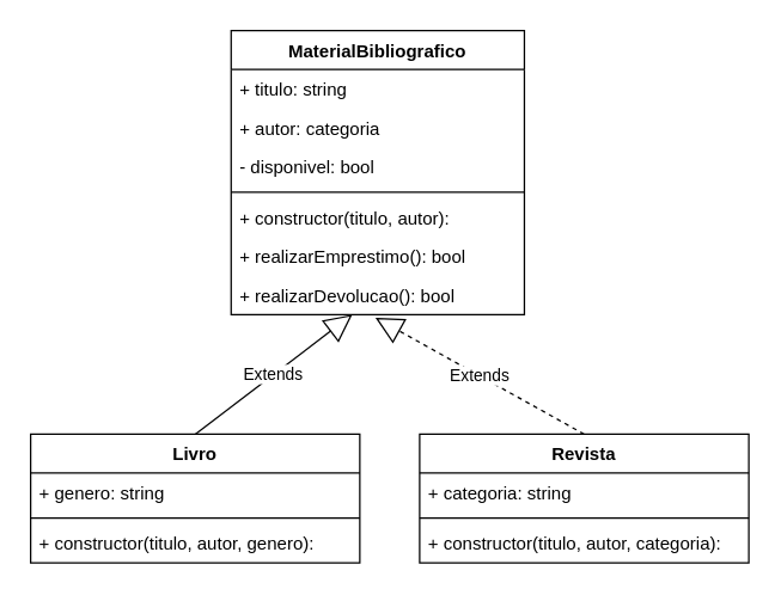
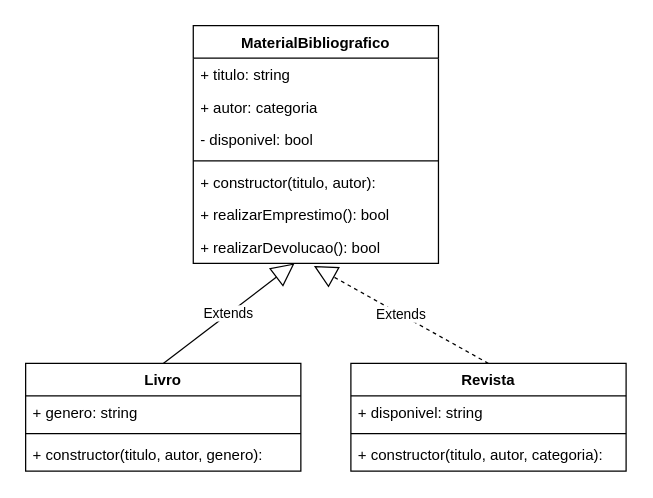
  <mxCell id="0" />
  <mxCell id="1" parent="0" />
  <mxCell id="2" value="MaterialBibliografico" style="swimlane;fontStyle=1;align=center;verticalAlign=top;childLayout=stackLayout;horizontal=1;startSize=26;horizontalStack=0;resizeParent=1;resizeParentMax=0;resizeLast=0;collapsible=1;marginBottom=0;whiteSpace=wrap;html=1;" vertex="1" parent="1"><mxGeometry x="154" y="20" width="196" height="190" as="geometry" /></mxCell>
  <mxCell id="3" value="+ titulo: string" style="text;strokeColor=none;fillColor=none;align=left;verticalAlign=top;spacingLeft=4;spacingRight=4;overflow=hidden;rotatable=0;points=[[0,0.5],[1,0.5]];portConstraint=eastwest;whiteSpace=wrap;html=1;" vertex="1" parent="2"><mxGeometry y="26" width="196" height="26" as="geometry" /></mxCell>
  <mxCell id="4" value="+ autor: categoria" style="text;strokeColor=none;fillColor=none;align=left;verticalAlign=top;spacingLeft=4;spacingRight=4;overflow=hidden;rotatable=0;points=[[0,0.5],[1,0.5]];portConstraint=eastwest;whiteSpace=wrap;html=1;" vertex="1" parent="2"><mxGeometry y="52" width="196" height="26" as="geometry" /></mxCell>
  <mxCell id="5" value="- disponivel: bool" style="text;strokeColor=none;fillColor=none;align=left;verticalAlign=top;spacingLeft=4;spacingRight=4;overflow=hidden;rotatable=0;points=[[0,0.5],[1,0.5]];portConstraint=eastwest;whiteSpace=wrap;html=1;" vertex="1" parent="2"><mxGeometry y="78" width="196" height="26" as="geometry" /></mxCell>
  <mxCell id="6" value="" style="line;strokeWidth=1;fillColor=none;align=left;verticalAlign=middle;spacingTop=-1;spacingLeft=3;spacingRight=3;rotatable=0;labelPosition=right;points=[];portConstraint=eastwest;strokeColor=inherit;" vertex="1" parent="2"><mxGeometry y="104" width="196" height="8" as="geometry" /></mxCell>
  <mxCell id="7" value="+ constructor(titulo, autor):&amp;nbsp;" style="text;strokeColor=none;fillColor=none;align=left;verticalAlign=top;spacingLeft=4;spacingRight=4;overflow=hidden;rotatable=0;points=[[0,0.5],[1,0.5]];portConstraint=eastwest;whiteSpace=wrap;html=1;" vertex="1" parent="2"><mxGeometry y="112" width="196" height="26" as="geometry" /></mxCell>
  <mxCell id="8" value="+ realizarEmprestimo(): bool&amp;nbsp;" style="text;strokeColor=none;fillColor=none;align=left;verticalAlign=top;spacingLeft=4;spacingRight=4;overflow=hidden;rotatable=0;points=[[0,0.5],[1,0.5]];portConstraint=eastwest;whiteSpace=wrap;html=1;" vertex="1" parent="2"><mxGeometry y="138" width="196" height="26" as="geometry" /></mxCell>
  <mxCell id="9" value="+ realizarDevolucao(): bool&amp;nbsp;" style="text;strokeColor=none;fillColor=none;align=left;verticalAlign=top;spacingLeft=4;spacingRight=4;overflow=hidden;rotatable=0;points=[[0,0.5],[1,0.5]];portConstraint=eastwest;whiteSpace=wrap;html=1;" vertex="1" parent="2"><mxGeometry y="164" width="196" height="26" as="geometry" /></mxCell>
  <mxCell id="10" value="Livro" style="swimlane;fontStyle=1;align=center;verticalAlign=top;childLayout=stackLayout;horizontal=1;startSize=26;horizontalStack=0;resizeParent=1;resizeParentMax=0;resizeLast=0;collapsible=1;marginBottom=0;whiteSpace=wrap;html=1;" vertex="1" parent="1"><mxGeometry x="20" y="290" width="220" height="86" as="geometry" /></mxCell>
  <mxCell id="11" value="+ genero: string&lt;br&gt;" style="text;strokeColor=none;fillColor=none;align=left;verticalAlign=top;spacingLeft=4;spacingRight=4;overflow=hidden;rotatable=0;points=[[0,0.5],[1,0.5]];portConstraint=eastwest;whiteSpace=wrap;html=1;" vertex="1" parent="10"><mxGeometry y="26" width="220" height="26" as="geometry" /></mxCell>
  <mxCell id="12" value="" style="line;strokeWidth=1;fillColor=none;align=left;verticalAlign=middle;spacingTop=-1;spacingLeft=3;spacingRight=3;rotatable=0;labelPosition=right;points=[];portConstraint=eastwest;strokeColor=inherit;" vertex="1" parent="10"><mxGeometry y="52" width="220" height="8" as="geometry" /></mxCell>
  <mxCell id="13" value="+ constructor(titulo, autor, genero):&amp;nbsp;" style="text;strokeColor=none;fillColor=none;align=left;verticalAlign=top;spacingLeft=4;spacingRight=4;overflow=hidden;rotatable=0;points=[[0,0.5],[1,0.5]];portConstraint=eastwest;whiteSpace=wrap;html=1;" vertex="1" parent="10"><mxGeometry y="60" width="220" height="26" as="geometry" /></mxCell>
  <mxCell id="14" value="Extends" style="endArrow=block;endSize=16;endFill=0;html=1;rounded=0;exitX=0.5;exitY=0;exitDx=0;exitDy=0;" edge="1" parent="1" source="10" target="9"><mxGeometry width="160" relative="1" as="geometry"><mxPoint x="180" y="230" as="sourcePoint" /><mxPoint x="340" y="230" as="targetPoint" /></mxGeometry></mxCell>
  <mxCell id="15" value="Revista" style="swimlane;fontStyle=1;align=center;verticalAlign=top;childLayout=stackLayout;horizontal=1;startSize=26;horizontalStack=0;resizeParent=1;resizeParentMax=0;resizeLast=0;collapsible=1;marginBottom=0;whiteSpace=wrap;html=1;" vertex="1" parent="1"><mxGeometry x="280" y="290" width="220" height="86" as="geometry" /></mxCell>
- <mxCell id="16" value="+ categoria: string" style="text;strokeColor=none;fillColor=none;align=left;verticalAlign=top;spacingLeft=4;spacingRight=4;overflow=hidden;rotatable=0;points=[[0,0.5],[1,0.5]];portConstraint=eastwest;whiteSpace=wrap;html=1;" vertex="1" parent="15"><mxGeometry y="26" width="220" height="26" as="geometry" /></mxCell>
+ <mxCell id="16" value="+ disponivel: string" style="text;strokeColor=none;fillColor=none;align=left;verticalAlign=top;spacingLeft=4;spacingRight=4;overflow=hidden;rotatable=0;points=[[0,0.5],[1,0.5]];portConstraint=eastwest;whiteSpace=wrap;html=1;" vertex="1" parent="15"><mxGeometry y="26" width="220" height="26" as="geometry" /></mxCell>
  <mxCell id="17" value="" style="line;strokeWidth=1;fillColor=none;align=left;verticalAlign=middle;spacingTop=-1;spacingLeft=3;spacingRight=3;rotatable=0;labelPosition=right;points=[];portConstraint=eastwest;strokeColor=inherit;" vertex="1" parent="15"><mxGeometry y="52" width="220" height="8" as="geometry" /></mxCell>
  <mxCell id="18" value="+ constructor(titulo, autor, categoria):" style="text;strokeColor=none;fillColor=none;align=left;verticalAlign=top;spacingLeft=4;spacingRight=4;overflow=hidden;rotatable=0;points=[[0,0.5],[1,0.5]];portConstraint=eastwest;whiteSpace=wrap;html=1;" vertex="1" parent="15"><mxGeometry y="60" width="220" height="26" as="geometry" /></mxCell>
  <mxCell id="19" value="Extends" style="endArrow=block;endSize=16;endFill=0;html=1;rounded=0;exitX=0.5;exitY=0;exitDx=0;exitDy=0;entryX=0.492;entryY=1.077;entryDx=0;entryDy=0;entryPerimeter=0;dashed=1;" edge="1" parent="1" source="15" target="9"><mxGeometry width="160" relative="1" as="geometry"><mxPoint x="430" y="240" as="sourcePoint" /><mxPoint x="482" y="220" as="targetPoint" /></mxGeometry></mxCell>
